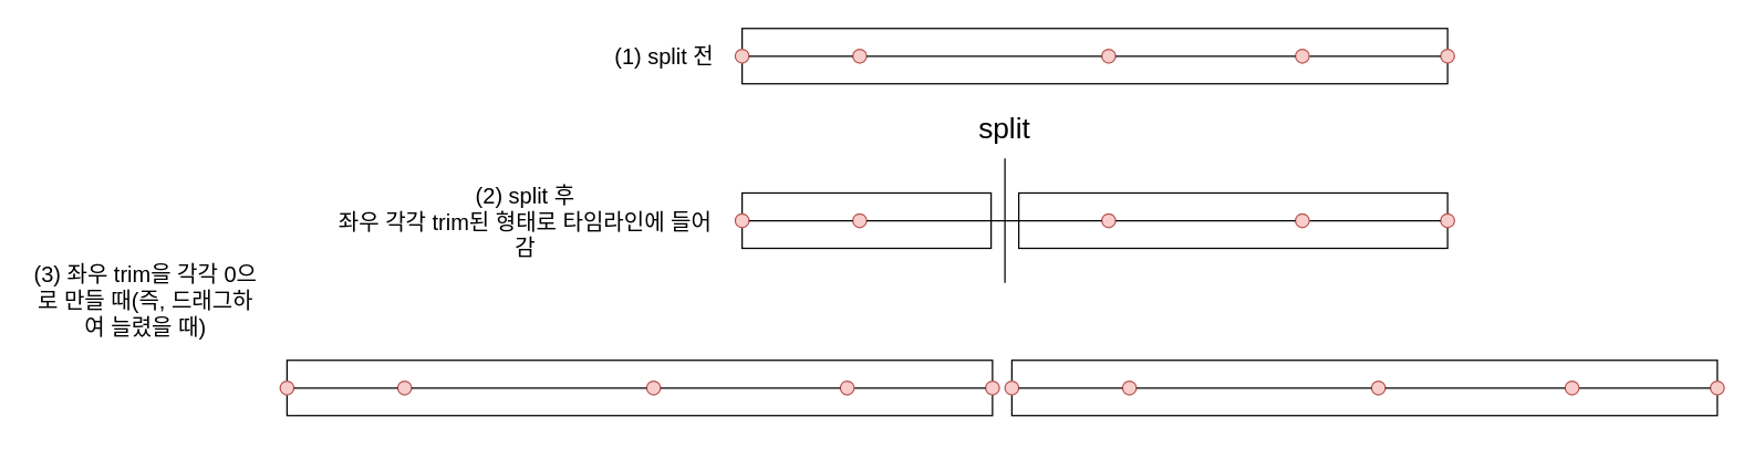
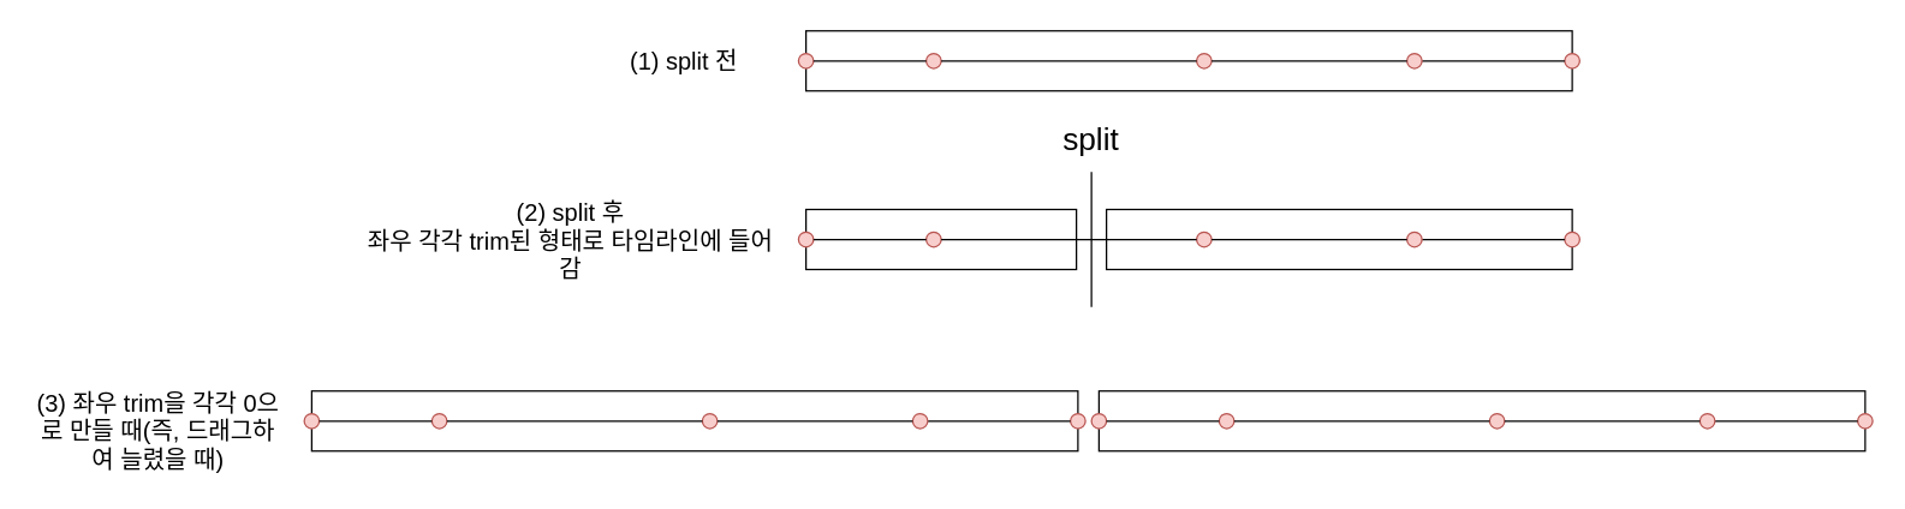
  <mxCell id="0" />
  <mxCell id="1" parent="0" />
  <mxCell id="2" value="" style="rounded=0;whiteSpace=wrap;html=1;" vertex="1" parent="1"><mxGeometry x="736" y="139" width="310" height="40" as="geometry" /></mxCell>
  <mxCell id="3" value="" style="rounded=0;whiteSpace=wrap;html=1;" vertex="1" parent="1"><mxGeometry x="536" y="139" width="180" height="40" as="geometry" /></mxCell>
  <mxCell id="4" value="" style="rounded=0;whiteSpace=wrap;html=1;" vertex="1" parent="1"><mxGeometry x="536" y="20" width="510" height="40" as="geometry" /></mxCell>
  <mxCell id="5" value="" style="group" vertex="1" connectable="0" parent="1"><mxGeometry x="531" y="35" width="520" height="10" as="geometry" /></mxCell>
  <mxCell id="6" value="" style="ellipse;whiteSpace=wrap;html=1;aspect=fixed;fillColor=#f8cecc;strokeColor=#b85450;" vertex="1" parent="5"><mxGeometry width="10" height="10" as="geometry" /></mxCell>
  <mxCell id="7" value="" style="ellipse;whiteSpace=wrap;html=1;aspect=fixed;fillColor=#f8cecc;strokeColor=#b85450;" vertex="1" parent="5"><mxGeometry x="510" width="10" height="10" as="geometry" /></mxCell>
  <mxCell id="8" value="" style="ellipse;whiteSpace=wrap;html=1;aspect=fixed;fillColor=#f8cecc;strokeColor=#b85450;" vertex="1" parent="5"><mxGeometry x="85" width="10" height="10" as="geometry" /></mxCell>
  <mxCell id="9" style="edgeStyle=orthogonalEdgeStyle;rounded=0;orthogonalLoop=1;jettySize=auto;html=1;entryX=0;entryY=0.5;entryDx=0;entryDy=0;endArrow=none;endFill=0;" edge="1" parent="5" source="6" target="8"><mxGeometry relative="1" as="geometry" /></mxCell>
  <mxCell id="10" value="" style="ellipse;whiteSpace=wrap;html=1;aspect=fixed;fillColor=#f8cecc;strokeColor=#b85450;" vertex="1" parent="5"><mxGeometry x="265" width="10" height="10" as="geometry" /></mxCell>
  <mxCell id="11" style="edgeStyle=orthogonalEdgeStyle;rounded=0;orthogonalLoop=1;jettySize=auto;html=1;entryX=0;entryY=0.5;entryDx=0;entryDy=0;endArrow=none;endFill=0;" edge="1" parent="5" source="8" target="10"><mxGeometry relative="1" as="geometry" /></mxCell>
  <mxCell id="12" style="edgeStyle=orthogonalEdgeStyle;rounded=0;orthogonalLoop=1;jettySize=auto;html=1;entryX=0;entryY=0.5;entryDx=0;entryDy=0;endArrow=none;endFill=0;" edge="1" parent="5" source="13" target="7"><mxGeometry relative="1" as="geometry" /></mxCell>
  <mxCell id="13" value="" style="ellipse;whiteSpace=wrap;html=1;aspect=fixed;fillColor=#f8cecc;strokeColor=#b85450;" vertex="1" parent="5"><mxGeometry x="405" width="10" height="10" as="geometry" /></mxCell>
  <mxCell id="14" style="edgeStyle=orthogonalEdgeStyle;rounded=0;orthogonalLoop=1;jettySize=auto;html=1;entryX=0;entryY=0.5;entryDx=0;entryDy=0;endArrow=none;endFill=0;" edge="1" parent="5" source="10" target="13"><mxGeometry relative="1" as="geometry" /></mxCell>
  <mxCell id="15" value="" style="group" vertex="1" connectable="0" parent="1"><mxGeometry x="531" y="154" width="520" height="10" as="geometry" /></mxCell>
  <mxCell id="16" value="" style="ellipse;whiteSpace=wrap;html=1;aspect=fixed;fillColor=#f8cecc;strokeColor=#b85450;" vertex="1" parent="15"><mxGeometry width="10" height="10" as="geometry" /></mxCell>
  <mxCell id="17" value="" style="ellipse;whiteSpace=wrap;html=1;aspect=fixed;fillColor=#f8cecc;strokeColor=#b85450;" vertex="1" parent="15"><mxGeometry x="510" width="10" height="10" as="geometry" /></mxCell>
  <mxCell id="18" value="" style="ellipse;whiteSpace=wrap;html=1;aspect=fixed;fillColor=#f8cecc;strokeColor=#b85450;" vertex="1" parent="15"><mxGeometry x="85" width="10" height="10" as="geometry" /></mxCell>
  <mxCell id="19" style="edgeStyle=orthogonalEdgeStyle;rounded=0;orthogonalLoop=1;jettySize=auto;html=1;entryX=0;entryY=0.5;entryDx=0;entryDy=0;endArrow=none;endFill=0;" edge="1" parent="15" source="16" target="18"><mxGeometry relative="1" as="geometry" /></mxCell>
  <mxCell id="20" value="" style="ellipse;whiteSpace=wrap;html=1;aspect=fixed;fillColor=#f8cecc;strokeColor=#b85450;" vertex="1" parent="15"><mxGeometry x="265" width="10" height="10" as="geometry" /></mxCell>
  <mxCell id="21" style="edgeStyle=orthogonalEdgeStyle;rounded=0;orthogonalLoop=1;jettySize=auto;html=1;entryX=0;entryY=0.5;entryDx=0;entryDy=0;endArrow=none;endFill=0;" edge="1" parent="15" source="18" target="20"><mxGeometry relative="1" as="geometry" /></mxCell>
  <mxCell id="22" style="edgeStyle=orthogonalEdgeStyle;rounded=0;orthogonalLoop=1;jettySize=auto;html=1;entryX=0;entryY=0.5;entryDx=0;entryDy=0;endArrow=none;endFill=0;" edge="1" parent="15" source="23" target="17"><mxGeometry relative="1" as="geometry" /></mxCell>
  <mxCell id="23" value="" style="ellipse;whiteSpace=wrap;html=1;aspect=fixed;fillColor=#f8cecc;strokeColor=#b85450;" vertex="1" parent="15"><mxGeometry x="405" width="10" height="10" as="geometry" /></mxCell>
  <mxCell id="24" style="edgeStyle=orthogonalEdgeStyle;rounded=0;orthogonalLoop=1;jettySize=auto;html=1;entryX=0;entryY=0.5;entryDx=0;entryDy=0;endArrow=none;endFill=0;" edge="1" parent="15" source="20" target="23"><mxGeometry relative="1" as="geometry" /></mxCell>
  <mxCell id="25" value="split" style="text;html=1;strokeColor=none;fillColor=none;align=center;verticalAlign=middle;whiteSpace=wrap;rounded=0;fontSize=21;" vertex="1" parent="1"><mxGeometry x="706" y="82" width="40" height="20" as="geometry" /></mxCell>
  <mxCell id="26" value="" style="endArrow=none;html=1;" edge="1" parent="1"><mxGeometry width="50" height="50" relative="1" as="geometry"><mxPoint x="726" y="204" as="sourcePoint" /><mxPoint x="726" y="114" as="targetPoint" /></mxGeometry></mxCell>
  <mxCell id="27" value="" style="group" vertex="1" connectable="0" parent="1"><mxGeometry x="202" y="260" width="520" height="40" as="geometry" /></mxCell>
  <mxCell id="28" value="" style="rounded=0;whiteSpace=wrap;html=1;" vertex="1" parent="27"><mxGeometry x="5" width="510" height="40" as="geometry" /></mxCell>
  <mxCell id="29" value="" style="group" vertex="1" connectable="0" parent="27"><mxGeometry y="15" width="520" height="10" as="geometry" /></mxCell>
  <mxCell id="30" value="" style="ellipse;whiteSpace=wrap;html=1;aspect=fixed;fillColor=#f8cecc;strokeColor=#b85450;" vertex="1" parent="29"><mxGeometry width="10" height="10" as="geometry" /></mxCell>
  <mxCell id="31" value="" style="ellipse;whiteSpace=wrap;html=1;aspect=fixed;fillColor=#f8cecc;strokeColor=#b85450;" vertex="1" parent="29"><mxGeometry x="510" width="10" height="10" as="geometry" /></mxCell>
  <mxCell id="32" value="" style="ellipse;whiteSpace=wrap;html=1;aspect=fixed;fillColor=#f8cecc;strokeColor=#b85450;" vertex="1" parent="29"><mxGeometry x="85" width="10" height="10" as="geometry" /></mxCell>
  <mxCell id="33" style="edgeStyle=orthogonalEdgeStyle;rounded=0;orthogonalLoop=1;jettySize=auto;html=1;entryX=0;entryY=0.5;entryDx=0;entryDy=0;endArrow=none;endFill=0;" edge="1" parent="29" source="30" target="32"><mxGeometry relative="1" as="geometry" /></mxCell>
  <mxCell id="34" value="" style="ellipse;whiteSpace=wrap;html=1;aspect=fixed;fillColor=#f8cecc;strokeColor=#b85450;" vertex="1" parent="29"><mxGeometry x="265" width="10" height="10" as="geometry" /></mxCell>
  <mxCell id="35" style="edgeStyle=orthogonalEdgeStyle;rounded=0;orthogonalLoop=1;jettySize=auto;html=1;entryX=0;entryY=0.5;entryDx=0;entryDy=0;endArrow=none;endFill=0;" edge="1" parent="29" source="32" target="34"><mxGeometry relative="1" as="geometry" /></mxCell>
  <mxCell id="36" style="edgeStyle=orthogonalEdgeStyle;rounded=0;orthogonalLoop=1;jettySize=auto;html=1;entryX=0;entryY=0.5;entryDx=0;entryDy=0;endArrow=none;endFill=0;" edge="1" parent="29" source="37" target="31"><mxGeometry relative="1" as="geometry" /></mxCell>
  <mxCell id="37" value="" style="ellipse;whiteSpace=wrap;html=1;aspect=fixed;fillColor=#f8cecc;strokeColor=#b85450;" vertex="1" parent="29"><mxGeometry x="405" width="10" height="10" as="geometry" /></mxCell>
  <mxCell id="38" style="edgeStyle=orthogonalEdgeStyle;rounded=0;orthogonalLoop=1;jettySize=auto;html=1;entryX=0;entryY=0.5;entryDx=0;entryDy=0;endArrow=none;endFill=0;" edge="1" parent="29" source="34" target="37"><mxGeometry relative="1" as="geometry" /></mxCell>
  <mxCell id="39" value="" style="group" vertex="1" connectable="0" parent="1"><mxGeometry x="726" y="260" width="520" height="40" as="geometry" /></mxCell>
  <mxCell id="40" value="" style="rounded=0;whiteSpace=wrap;html=1;" vertex="1" parent="39"><mxGeometry x="5" width="510" height="40" as="geometry" /></mxCell>
  <mxCell id="41" value="" style="group" vertex="1" connectable="0" parent="39"><mxGeometry y="15" width="520" height="10" as="geometry" /></mxCell>
  <mxCell id="42" value="" style="ellipse;whiteSpace=wrap;html=1;aspect=fixed;fillColor=#f8cecc;strokeColor=#b85450;" vertex="1" parent="41"><mxGeometry width="10" height="10" as="geometry" /></mxCell>
  <mxCell id="43" value="" style="ellipse;whiteSpace=wrap;html=1;aspect=fixed;fillColor=#f8cecc;strokeColor=#b85450;" vertex="1" parent="41"><mxGeometry x="510" width="10" height="10" as="geometry" /></mxCell>
  <mxCell id="44" value="" style="ellipse;whiteSpace=wrap;html=1;aspect=fixed;fillColor=#f8cecc;strokeColor=#b85450;" vertex="1" parent="41"><mxGeometry x="85" width="10" height="10" as="geometry" /></mxCell>
  <mxCell id="45" style="edgeStyle=orthogonalEdgeStyle;rounded=0;orthogonalLoop=1;jettySize=auto;html=1;entryX=0;entryY=0.5;entryDx=0;entryDy=0;endArrow=none;endFill=0;" edge="1" parent="41" source="42" target="44"><mxGeometry relative="1" as="geometry" /></mxCell>
  <mxCell id="46" value="" style="ellipse;whiteSpace=wrap;html=1;aspect=fixed;fillColor=#f8cecc;strokeColor=#b85450;" vertex="1" parent="41"><mxGeometry x="265" width="10" height="10" as="geometry" /></mxCell>
  <mxCell id="47" style="edgeStyle=orthogonalEdgeStyle;rounded=0;orthogonalLoop=1;jettySize=auto;html=1;entryX=0;entryY=0.5;entryDx=0;entryDy=0;endArrow=none;endFill=0;" edge="1" parent="41" source="44" target="46"><mxGeometry relative="1" as="geometry" /></mxCell>
  <mxCell id="48" style="edgeStyle=orthogonalEdgeStyle;rounded=0;orthogonalLoop=1;jettySize=auto;html=1;entryX=0;entryY=0.5;entryDx=0;entryDy=0;endArrow=none;endFill=0;" edge="1" parent="41" source="49" target="43"><mxGeometry relative="1" as="geometry" /></mxCell>
  <mxCell id="49" value="" style="ellipse;whiteSpace=wrap;html=1;aspect=fixed;fillColor=#f8cecc;strokeColor=#b85450;" vertex="1" parent="41"><mxGeometry x="405" width="10" height="10" as="geometry" /></mxCell>
  <mxCell id="50" style="edgeStyle=orthogonalEdgeStyle;rounded=0;orthogonalLoop=1;jettySize=auto;html=1;entryX=0;entryY=0.5;entryDx=0;entryDy=0;endArrow=none;endFill=0;" edge="1" parent="41" source="46" target="49"><mxGeometry relative="1" as="geometry" /></mxCell>
- <mxCell id="51" value="&lt;font style=&quot;font-size: 16px&quot;&gt;(1) split 전&lt;/font&gt;" style="text;html=1;strokeColor=none;fillColor=none;align=center;verticalAlign=middle;whiteSpace=wrap;rounded=0;" vertex="1" parent="1"><mxGeometry x="440" y="30" width="80" height="20" as="geometry" /></mxCell>
+ <mxCell id="51" value="&lt;font style=&quot;font-size: 16px&quot;&gt;(1) split 전&lt;/font&gt;" style="text;html=1;strokeColor=none;fillColor=none;align=center;verticalAlign=middle;whiteSpace=wrap;rounded=0;" vertex="1" parent="1"><mxGeometry x="415" y="30" width="80" height="20" as="geometry" /></mxCell>
  <mxCell id="52" value="&lt;font style=&quot;font-size: 16px&quot;&gt;(2) split 후&lt;br&gt;좌우 각각 trim된 형태로 타임라인에 들어감&lt;br&gt;&lt;/font&gt;" style="text;html=1;strokeColor=none;fillColor=none;align=center;verticalAlign=middle;whiteSpace=wrap;rounded=0;" vertex="1" parent="1"><mxGeometry x="243" y="136" width="273" height="47" as="geometry" /></mxCell>
- <mxCell id="53" value="&lt;font style=&quot;font-size: 16px&quot;&gt;(3) 좌우 trim을 각각 0으로 만들 때(즉, 드래그하여 늘렸을 때)&lt;/font&gt;" style="text;html=1;strokeColor=none;fillColor=none;align=center;verticalAlign=middle;whiteSpace=wrap;rounded=0;" vertex="1" parent="1"><mxGeometry x="20" y="187" width="170" height="60" as="geometry" /></mxCell>
+ <mxCell id="53" value="&lt;font style=&quot;font-size: 16px&quot;&gt;(3) 좌우 trim을 각각 0으로 만들 때(즉, 드래그하여 늘렸을 때)&lt;/font&gt;" style="text;html=1;strokeColor=none;fillColor=none;align=center;verticalAlign=middle;whiteSpace=wrap;rounded=0;" vertex="1" parent="1"><mxGeometry x="20" y="257" width="170" height="60" as="geometry" /></mxCell>
